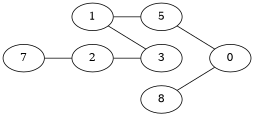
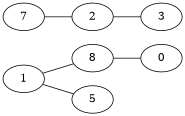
  graph {
    rankdir=LR
    1
    8
    n3 [label=5]
    2
    3
    0
    7
-   1 -- 3
+   1 -- 8
    1 -- n3
    8 -- 0
-   n3 -- 0
    2 -- 3
    7 -- 2
  }
